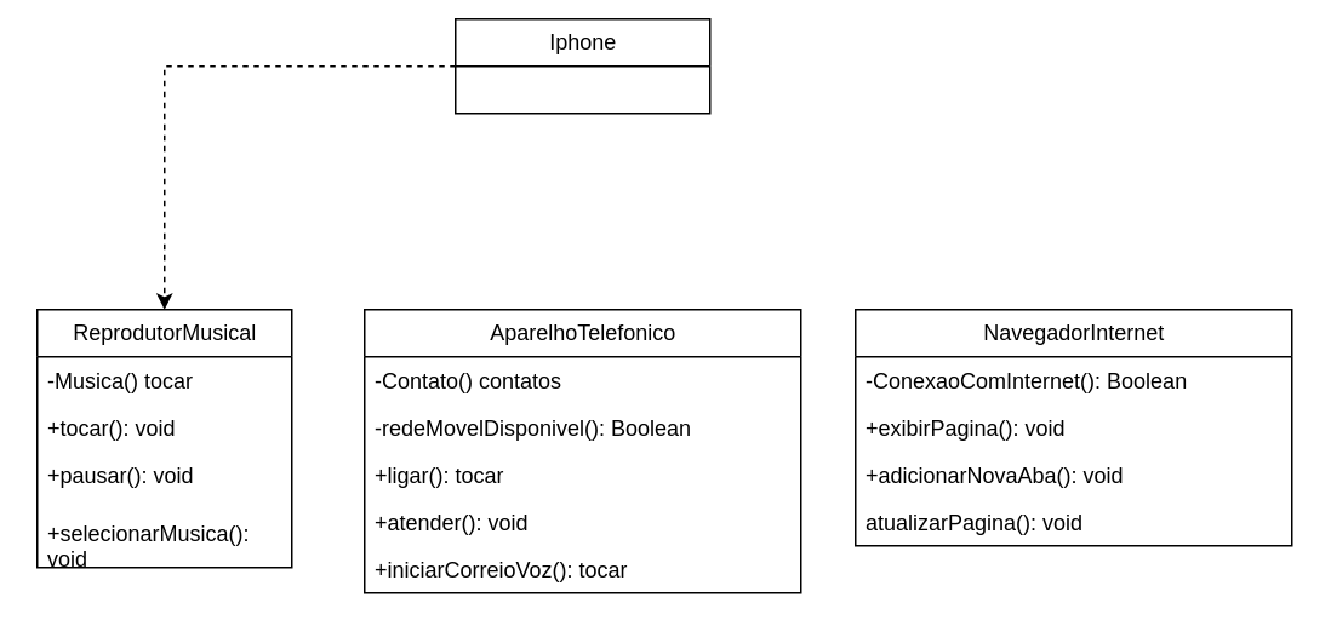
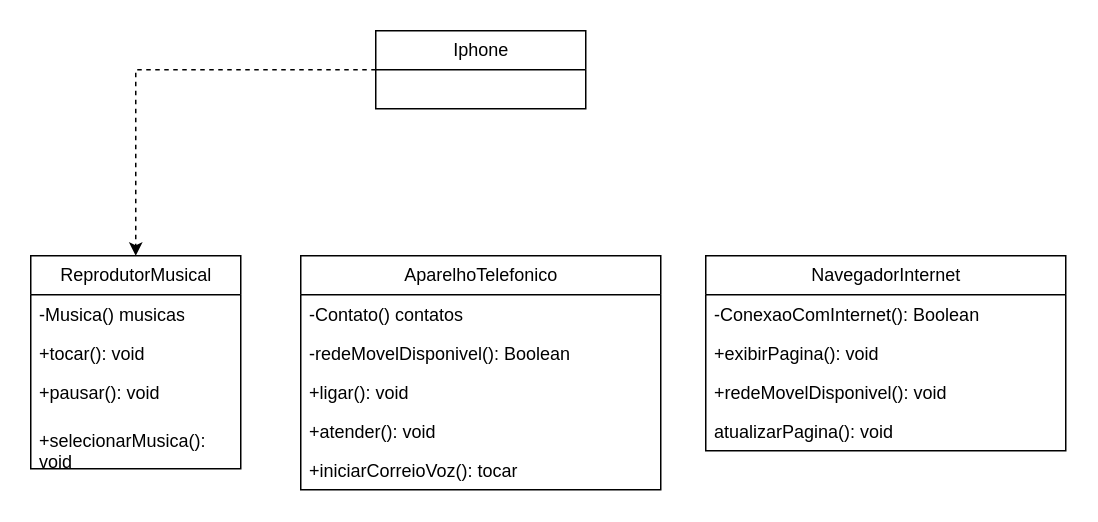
  <mxCell id="0" />
  <mxCell id="1" parent="0" />
  <mxCell id="2" style="edgeStyle=orthogonalEdgeStyle;rounded=0;orthogonalLoop=1;jettySize=auto;html=1;dashed=1;" edge="1" parent="1" source="3" target="4"><mxGeometry relative="1" as="geometry" /></mxCell>
- <mxCell id="3" value="Iphone" style="swimlane;fontStyle=0;childLayout=stackLayout;horizontal=1;startSize=26;fillColor=none;horizontalStack=0;resizeParent=1;resizeParentMax=0;resizeLast=0;collapsible=1;marginBottom=0;html=1;" vertex="1" parent="1"><mxGeometry x="250" y="10" width="140" height="52" as="geometry" /></mxCell>
+ <mxCell id="3" value="Iphone" style="swimlane;fontStyle=0;childLayout=stackLayout;horizontal=1;startSize=26;fillColor=none;horizontalStack=0;resizeParent=1;resizeParentMax=0;resizeLast=0;collapsible=1;marginBottom=0;html=1;" vertex="1" parent="1"><mxGeometry x="250" y="20" width="140" height="52" as="geometry" /></mxCell>
  <mxCell id="4" value="ReprodutorMusical" style="swimlane;fontStyle=0;childLayout=stackLayout;horizontal=1;startSize=26;fillColor=none;horizontalStack=0;resizeParent=1;resizeParentMax=0;resizeLast=0;collapsible=1;marginBottom=0;html=1;" vertex="1" parent="1"><mxGeometry x="20" y="170" width="140" height="142" as="geometry"><mxRectangle x="80" y="290" width="140" height="30" as="alternateBounds" /></mxGeometry></mxCell>
- <mxCell id="5" value="-Musica() tocar" style="text;strokeColor=none;fillColor=none;align=left;verticalAlign=top;spacingLeft=4;spacingRight=4;overflow=hidden;rotatable=0;points=[[0,0.5],[1,0.5]];portConstraint=eastwest;whiteSpace=wrap;html=1;" vertex="1" parent="4"><mxGeometry y="26" width="140" height="26" as="geometry" /></mxCell>
+ <mxCell id="5" value="-Musica() musicas" style="text;strokeColor=none;fillColor=none;align=left;verticalAlign=top;spacingLeft=4;spacingRight=4;overflow=hidden;rotatable=0;points=[[0,0.5],[1,0.5]];portConstraint=eastwest;whiteSpace=wrap;html=1;" vertex="1" parent="4"><mxGeometry y="26" width="140" height="26" as="geometry" /></mxCell>
  <mxCell id="6" value="+tocar(): void" style="text;strokeColor=none;fillColor=none;align=left;verticalAlign=top;spacingLeft=4;spacingRight=4;overflow=hidden;rotatable=0;points=[[0,0.5],[1,0.5]];portConstraint=eastwest;whiteSpace=wrap;html=1;" vertex="1" parent="4"><mxGeometry y="52" width="140" height="26" as="geometry" /></mxCell>
  <mxCell id="7" value="+pausar(): void&lt;div&gt;&lt;br&gt;&lt;/div&gt;" style="text;strokeColor=none;fillColor=none;align=left;verticalAlign=top;spacingLeft=4;spacingRight=4;overflow=hidden;rotatable=0;points=[[0,0.5],[1,0.5]];portConstraint=eastwest;whiteSpace=wrap;html=1;rounded=0;" vertex="1" parent="4"><mxGeometry y="78" width="140" height="32" as="geometry" /></mxCell>
  <mxCell id="8" value="&lt;div&gt;+selecionarMusica(): void&lt;/div&gt;" style="text;strokeColor=none;fillColor=none;align=left;verticalAlign=top;spacingLeft=4;spacingRight=4;overflow=hidden;rotatable=0;points=[[0,0.5],[1,0.5]];portConstraint=eastwest;whiteSpace=wrap;html=1;rounded=0;" vertex="1" parent="4"><mxGeometry y="110" width="140" height="32" as="geometry" /></mxCell>
  <mxCell id="9" value="AparelhoTelefonico" style="swimlane;fontStyle=0;childLayout=stackLayout;horizontal=1;startSize=26;fillColor=none;horizontalStack=0;resizeParent=1;resizeParentMax=0;resizeLast=0;collapsible=1;marginBottom=0;html=1;" vertex="1" parent="1"><mxGeometry x="200" y="170" width="240" height="156" as="geometry" /></mxCell>
  <mxCell id="10" value="-Contato() contatos" style="text;strokeColor=none;fillColor=none;align=left;verticalAlign=top;spacingLeft=4;spacingRight=4;overflow=hidden;rotatable=0;points=[[0,0.5],[1,0.5]];portConstraint=eastwest;whiteSpace=wrap;html=1;" vertex="1" parent="9"><mxGeometry y="26" width="240" height="26" as="geometry" /></mxCell>
  <mxCell id="11" value="-redeMovelDisponivel(): Boolean" style="text;strokeColor=none;fillColor=none;align=left;verticalAlign=top;spacingLeft=4;spacingRight=4;overflow=hidden;rotatable=0;points=[[0,0.5],[1,0.5]];portConstraint=eastwest;whiteSpace=wrap;html=1;" vertex="1" parent="9"><mxGeometry y="52" width="240" height="26" as="geometry" /></mxCell>
- <mxCell id="12" value="+ligar(): tocar" style="text;strokeColor=none;fillColor=none;align=left;verticalAlign=top;spacingLeft=4;spacingRight=4;overflow=hidden;rotatable=0;points=[[0,0.5],[1,0.5]];portConstraint=eastwest;whiteSpace=wrap;html=1;" vertex="1" parent="9"><mxGeometry y="78" width="240" height="26" as="geometry" /></mxCell>
+ <mxCell id="12" value="+ligar(): void" style="text;strokeColor=none;fillColor=none;align=left;verticalAlign=top;spacingLeft=4;spacingRight=4;overflow=hidden;rotatable=0;points=[[0,0.5],[1,0.5]];portConstraint=eastwest;whiteSpace=wrap;html=1;" vertex="1" parent="9"><mxGeometry y="78" width="240" height="26" as="geometry" /></mxCell>
  <mxCell id="13" value="+atender(): void" style="text;strokeColor=none;fillColor=none;align=left;verticalAlign=top;spacingLeft=4;spacingRight=4;overflow=hidden;rotatable=0;points=[[0,0.5],[1,0.5]];portConstraint=eastwest;whiteSpace=wrap;html=1;" vertex="1" parent="9"><mxGeometry y="104" width="240" height="26" as="geometry" /></mxCell>
  <mxCell id="14" value="+iniciarCorreioVoz(): tocar" style="text;strokeColor=none;fillColor=none;align=left;verticalAlign=top;spacingLeft=4;spacingRight=4;overflow=hidden;rotatable=0;points=[[0,0.5],[1,0.5]];portConstraint=eastwest;whiteSpace=wrap;html=1;" vertex="1" parent="9"><mxGeometry y="130" width="240" height="26" as="geometry" /></mxCell>
  <mxCell id="15" value="NavegadorInternet" style="swimlane;fontStyle=0;childLayout=stackLayout;horizontal=1;startSize=26;fillColor=none;horizontalStack=0;resizeParent=1;resizeParentMax=0;resizeLast=0;collapsible=1;marginBottom=0;html=1;" vertex="1" parent="1"><mxGeometry x="470" y="170" width="240" height="130" as="geometry" /></mxCell>
  <mxCell id="16" value="-ConexaoComInternet(): Boolean" style="text;strokeColor=none;fillColor=none;align=left;verticalAlign=top;spacingLeft=4;spacingRight=4;overflow=hidden;rotatable=0;points=[[0,0.5],[1,0.5]];portConstraint=eastwest;whiteSpace=wrap;html=1;" vertex="1" parent="15"><mxGeometry y="26" width="240" height="26" as="geometry" /></mxCell>
  <mxCell id="17" value="+exibirPagina(): void" style="text;strokeColor=none;fillColor=none;align=left;verticalAlign=top;spacingLeft=4;spacingRight=4;overflow=hidden;rotatable=0;points=[[0,0.5],[1,0.5]];portConstraint=eastwest;whiteSpace=wrap;html=1;" vertex="1" parent="15"><mxGeometry y="52" width="240" height="26" as="geometry" /></mxCell>
- <mxCell id="18" value="+adicionarNovaAba(): void" style="text;strokeColor=none;fillColor=none;align=left;verticalAlign=top;spacingLeft=4;spacingRight=4;overflow=hidden;rotatable=0;points=[[0,0.5],[1,0.5]];portConstraint=eastwest;whiteSpace=wrap;html=1;" vertex="1" parent="15"><mxGeometry y="78" width="240" height="26" as="geometry" /></mxCell>
+ <mxCell id="18" value="+redeMovelDisponivel(): void" style="text;strokeColor=none;fillColor=none;align=left;verticalAlign=top;spacingLeft=4;spacingRight=4;overflow=hidden;rotatable=0;points=[[0,0.5],[1,0.5]];portConstraint=eastwest;whiteSpace=wrap;html=1;" vertex="1" parent="15"><mxGeometry y="78" width="240" height="26" as="geometry" /></mxCell>
  <mxCell id="19" value="atualizarPagina(): void" style="text;strokeColor=none;fillColor=none;align=left;verticalAlign=top;spacingLeft=4;spacingRight=4;overflow=hidden;rotatable=0;points=[[0,0.5],[1,0.5]];portConstraint=eastwest;whiteSpace=wrap;html=1;" vertex="1" parent="15"><mxGeometry y="104" width="240" height="26" as="geometry" /></mxCell>
